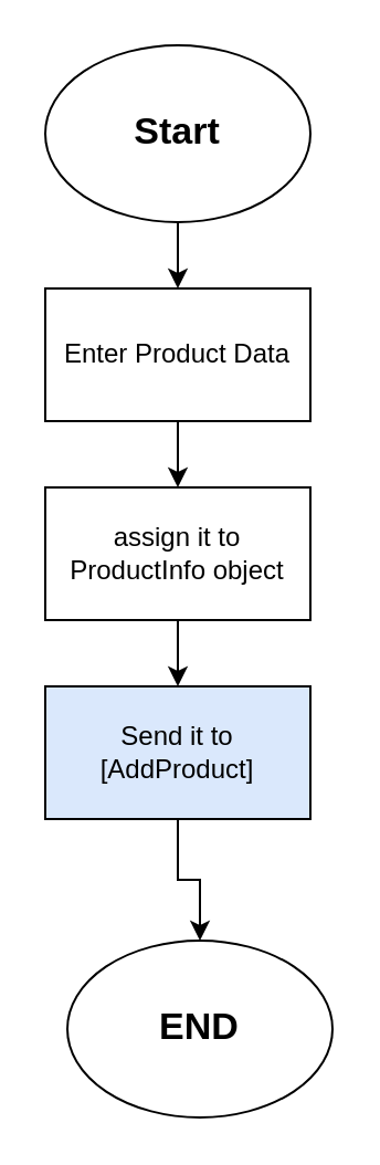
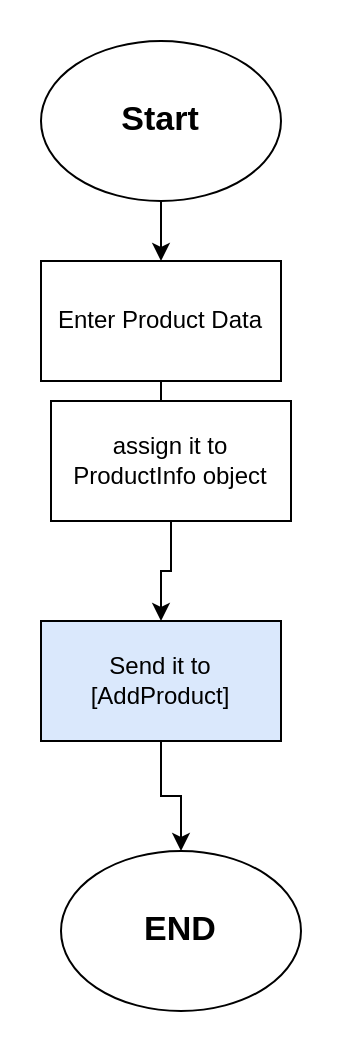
  <mxCell id="0" />
  <mxCell id="1" parent="0" />
  <mxCell id="2" value="" style="edgeStyle=orthogonalEdgeStyle;rounded=0;orthogonalLoop=1;jettySize=auto;html=1;" edge="1" parent="1" source="3" target="5"><mxGeometry relative="1" as="geometry" /></mxCell>
  <mxCell id="3" value="&lt;b&gt;&lt;font style=&quot;font-size: 17px&quot;&gt;Start&lt;/font&gt;&lt;/b&gt;" style="ellipse;whiteSpace=wrap;html=1;" vertex="1" parent="1"><mxGeometry x="20" y="20" width="120" height="80" as="geometry" /></mxCell>
  <mxCell id="4" value="" style="edgeStyle=orthogonalEdgeStyle;rounded=0;orthogonalLoop=1;jettySize=auto;html=1;" edge="1" parent="1" source="5" target="7"><mxGeometry relative="1" as="geometry" /></mxCell>
  <mxCell id="5" value="Enter Product Data" style="rounded=0;whiteSpace=wrap;html=1;" vertex="1" parent="1"><mxGeometry x="20" y="130" width="120" height="60" as="geometry" /></mxCell>
  <mxCell id="6" value="" style="edgeStyle=orthogonalEdgeStyle;rounded=0;orthogonalLoop=1;jettySize=auto;html=1;" edge="1" parent="1" source="7" target="9"><mxGeometry relative="1" as="geometry" /></mxCell>
- <mxCell id="7" value="assign it to ProductInfo object" style="rounded=0;whiteSpace=wrap;html=1;" vertex="1" parent="1"><mxGeometry x="20" y="220" width="120" height="60" as="geometry" /></mxCell>
+ <mxCell id="7" value="assign it to ProductInfo object" style="rounded=0;whiteSpace=wrap;html=1;" vertex="1" parent="1"><mxGeometry x="25" y="200" width="120" height="60" as="geometry" /></mxCell>
  <mxCell id="8" value="" style="edgeStyle=orthogonalEdgeStyle;rounded=0;orthogonalLoop=1;jettySize=auto;html=1;" edge="1" parent="1" source="9" target="10"><mxGeometry relative="1" as="geometry" /></mxCell>
  <mxCell id="9" value="Send it to [AddProduct]" style="rounded=0;whiteSpace=wrap;html=1;fillColor=#dae8fc;" vertex="1" parent="1"><mxGeometry x="20" y="310" width="120" height="60" as="geometry" /></mxCell>
  <mxCell id="10" value="&lt;b&gt;&lt;font style=&quot;font-size: 17px&quot;&gt;END&lt;/font&gt;&lt;/b&gt;" style="ellipse;whiteSpace=wrap;html=1;" vertex="1" parent="1"><mxGeometry x="30" y="425" width="120" height="80" as="geometry" /></mxCell>
